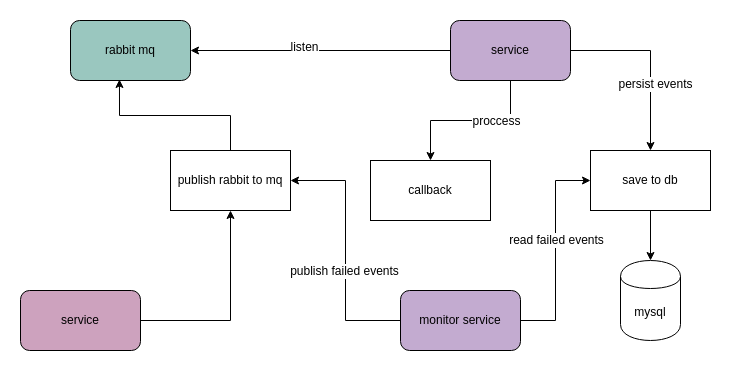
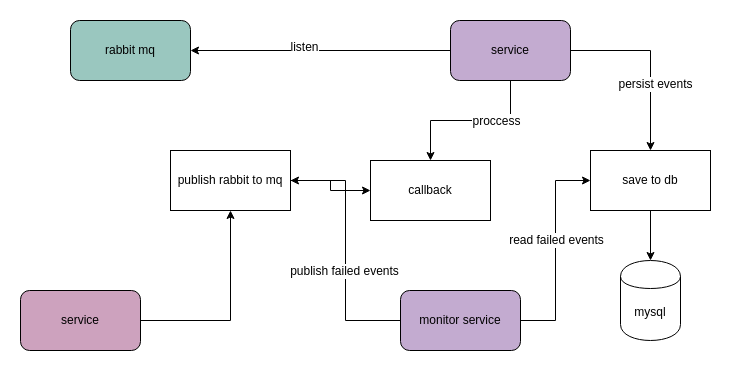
  <mxCell id="0" />
  <mxCell id="1" parent="0" />
  <mxCell id="2" value="rabbit mq" style="rounded=1;whiteSpace=wrap;html=1;fillColor=#9AC7BF;" vertex="1" parent="1"><mxGeometry x="70" y="20" width="120" height="60" as="geometry" /></mxCell>
  <mxCell id="3" style="edgeStyle=orthogonalEdgeStyle;rounded=0;orthogonalLoop=1;jettySize=auto;html=1;entryX=1;entryY=0.5;entryDx=0;entryDy=0;" edge="1" parent="1" source="9" target="2"><mxGeometry relative="1" as="geometry" /></mxCell>
  <mxCell id="4" value="listen" style="text;html=1;resizable=0;points=[];align=center;verticalAlign=middle;labelBackgroundColor=#ffffff;" vertex="1" connectable="0" parent="3"><mxGeometry x="0.131" y="-4" relative="1" as="geometry"><mxPoint as="offset" /></mxGeometry></mxCell>
  <mxCell id="5" style="edgeStyle=orthogonalEdgeStyle;rounded=0;orthogonalLoop=1;jettySize=auto;html=1;" edge="1" parent="1" source="9" target="14"><mxGeometry relative="1" as="geometry" /></mxCell>
  <mxCell id="6" value="proccess" style="text;html=1;resizable=0;points=[];align=center;verticalAlign=middle;labelBackgroundColor=#ffffff;" vertex="1" connectable="0" parent="5"><mxGeometry x="-0.5" y="-15" relative="1" as="geometry"><mxPoint x="-15" y="15" as="offset" /></mxGeometry></mxCell>
  <mxCell id="7" style="edgeStyle=orthogonalEdgeStyle;rounded=0;orthogonalLoop=1;jettySize=auto;html=1;entryX=0.5;entryY=0;entryDx=0;entryDy=0;" edge="1" parent="1" source="9" target="16"><mxGeometry relative="1" as="geometry" /></mxCell>
  <mxCell id="8" value="persist events" style="text;html=1;resizable=0;points=[];align=center;verticalAlign=middle;labelBackgroundColor=#ffffff;" vertex="1" connectable="0" parent="7"><mxGeometry x="-0.111" y="-33" relative="1" as="geometry"><mxPoint x="37" y="33" as="offset" /></mxGeometry></mxCell>
  <mxCell id="9" value="service" style="rounded=1;whiteSpace=wrap;html=1;fillColor=#C3ABD0;" vertex="1" parent="1"><mxGeometry x="450" y="20" width="120" height="60" as="geometry" /></mxCell>
  <mxCell id="10" style="edgeStyle=orthogonalEdgeStyle;rounded=0;orthogonalLoop=1;jettySize=auto;html=1;" edge="1" parent="1" source="11" target="13"><mxGeometry relative="1" as="geometry" /></mxCell>
  <mxCell id="11" value="service" style="rounded=1;whiteSpace=wrap;html=1;fillColor=#CDA2BE;" vertex="1" parent="1"><mxGeometry x="20" y="290" width="120" height="60" as="geometry" /></mxCell>
- <mxCell id="12" style="edgeStyle=orthogonalEdgeStyle;rounded=0;orthogonalLoop=1;jettySize=auto;html=1;entryX=0.408;entryY=0.983;entryDx=0;entryDy=0;entryPerimeter=0;" edge="1" parent="1" source="13" target="2"><mxGeometry relative="1" as="geometry" /></mxCell>
+ <mxCell id="12" style="edgeStyle=orthogonalEdgeStyle;rounded=0;orthogonalLoop=1;jettySize=auto;html=1;" edge="1" parent="1" source="13" target="14"><mxGeometry relative="1" as="geometry" /></mxCell>
  <mxCell id="13" value="publish rabbit to mq" style="rounded=0;whiteSpace=wrap;html=1;" vertex="1" parent="1"><mxGeometry x="170" y="150" width="120" height="60" as="geometry" /></mxCell>
  <mxCell id="14" value="callback" style="rounded=0;whiteSpace=wrap;html=1;" vertex="1" parent="1"><mxGeometry x="370" y="160" width="120" height="60" as="geometry" /></mxCell>
  <mxCell id="15" style="edgeStyle=orthogonalEdgeStyle;rounded=0;orthogonalLoop=1;jettySize=auto;html=1;" edge="1" parent="1" source="16" target="22"><mxGeometry relative="1" as="geometry" /></mxCell>
  <mxCell id="16" value="save to db" style="rounded=0;whiteSpace=wrap;html=1;" vertex="1" parent="1"><mxGeometry x="590" y="150" width="120" height="60" as="geometry" /></mxCell>
  <mxCell id="17" style="edgeStyle=orthogonalEdgeStyle;rounded=0;orthogonalLoop=1;jettySize=auto;html=1;entryX=0;entryY=0.5;entryDx=0;entryDy=0;" edge="1" parent="1" source="21" target="16"><mxGeometry relative="1" as="geometry" /></mxCell>
  <mxCell id="18" value="read failed events" style="text;html=1;resizable=0;points=[];align=center;verticalAlign=middle;labelBackgroundColor=#ffffff;" vertex="1" connectable="0" parent="17"><mxGeometry x="0.105" relative="1" as="geometry"><mxPoint as="offset" /></mxGeometry></mxCell>
  <mxCell id="19" style="edgeStyle=orthogonalEdgeStyle;rounded=0;orthogonalLoop=1;jettySize=auto;html=1;entryX=1;entryY=0.5;entryDx=0;entryDy=0;" edge="1" parent="1" source="21" target="13"><mxGeometry relative="1" as="geometry"><mxPoint x="300" y="180" as="targetPoint" /></mxGeometry></mxCell>
  <mxCell id="20" value="publish failed events" style="text;html=1;resizable=0;points=[];align=center;verticalAlign=middle;labelBackgroundColor=#ffffff;" vertex="1" connectable="0" parent="19"><mxGeometry x="-0.16" y="2" relative="1" as="geometry"><mxPoint as="offset" /></mxGeometry></mxCell>
  <mxCell id="21" value="monitor service" style="rounded=1;whiteSpace=wrap;html=1;fillColor=#C3ABD0;" vertex="1" parent="1"><mxGeometry x="400" y="290" width="120" height="60" as="geometry" /></mxCell>
  <mxCell id="22" value="mysql" style="shape=cylinder;whiteSpace=wrap;html=1;boundedLbl=1;backgroundOutline=1;" vertex="1" parent="1"><mxGeometry x="620" y="260" width="60" height="80" as="geometry" /></mxCell>
